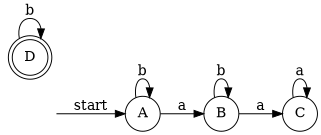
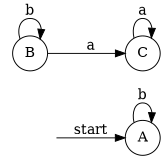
  digraph {
    rankdir=LR
    node [shape=circle]
    empty [color=white fontcolor=white margin=0 shape=none style=invisible]
    n2 [label=A]
    n3 [label=B]
    n4 [label=C]
-   n5 [label=D shape=doublecircle]
    empty -> n2 [label=start]
    n2 -> n2 [label=b]
-   n2 -> n3 [label=a]
    n3 -> n3 [label=b]
    n3 -> n4 [label=a]
    n4 -> n4 [label=a]
-   n5 -> n5 [label=b]
  }
